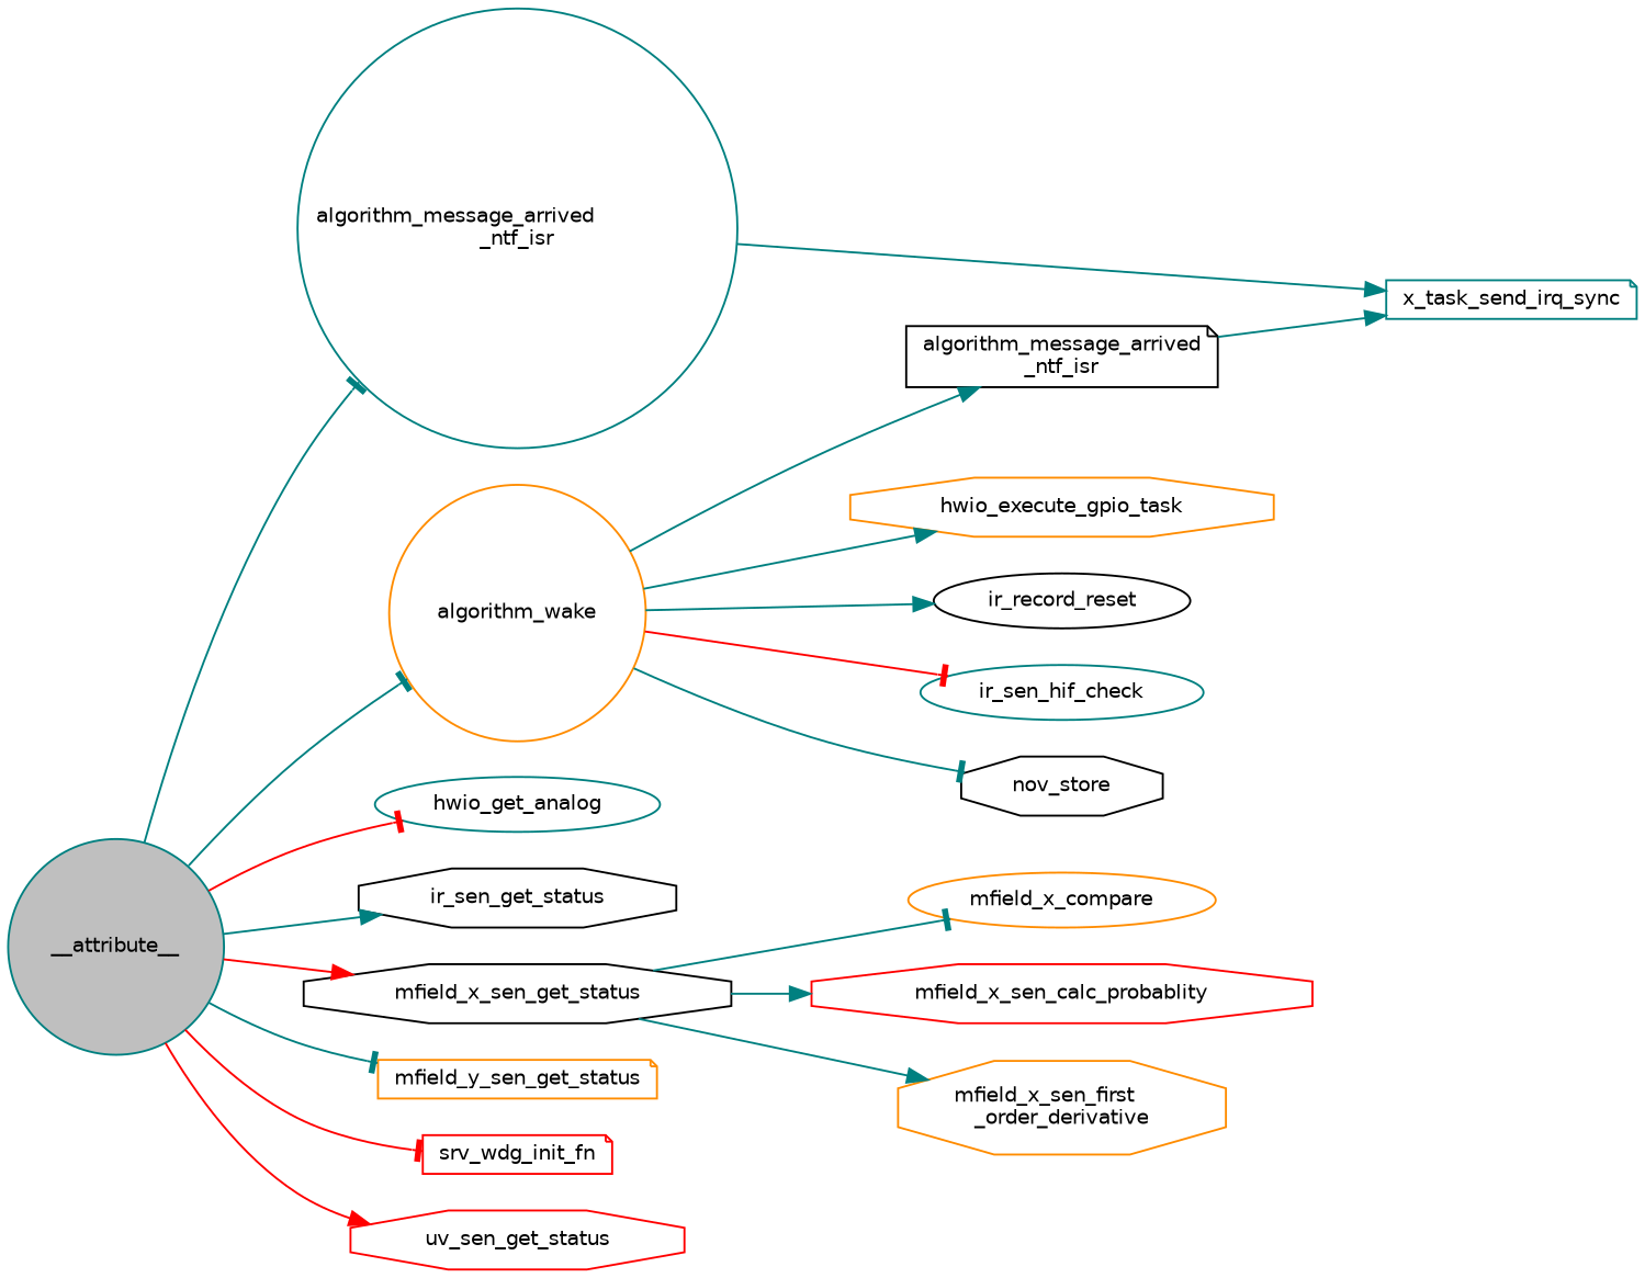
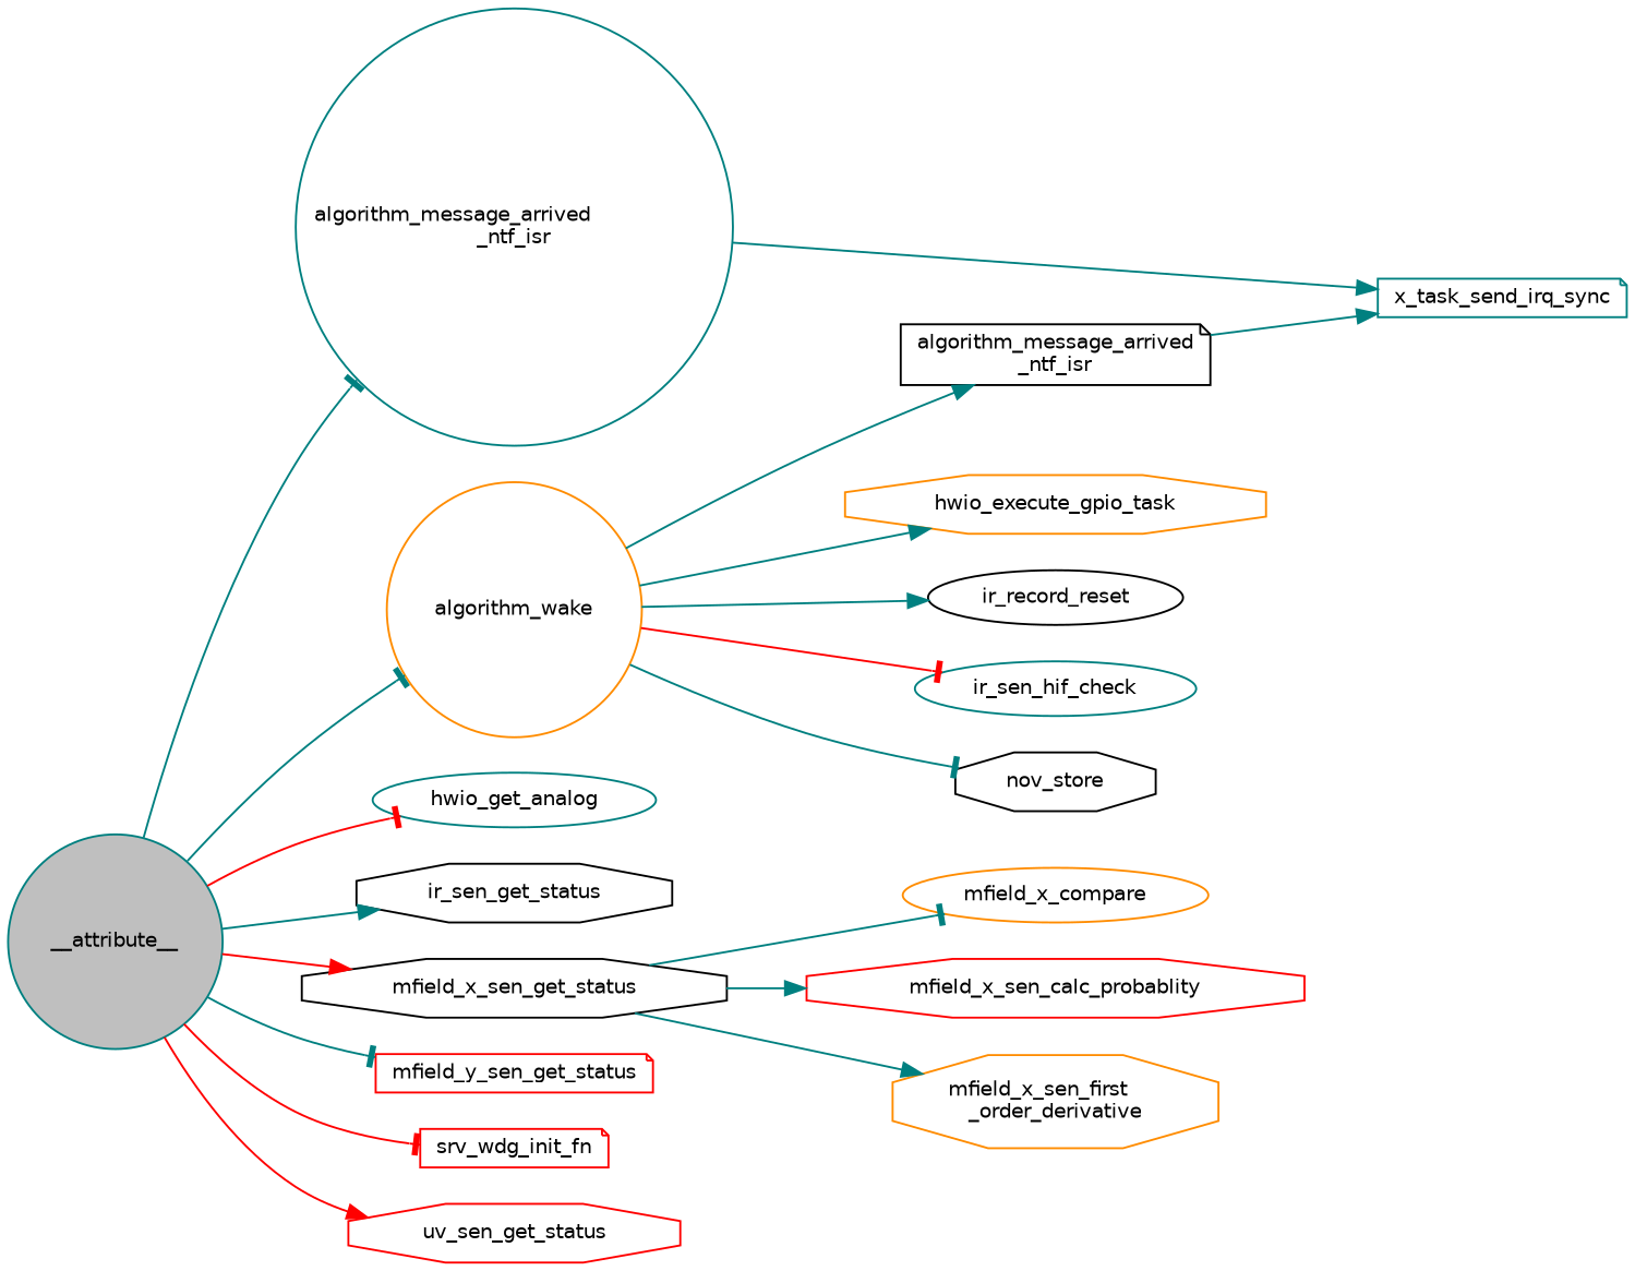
  digraph {
    rankdir=LR
    node [color=teal fillcolor=white fontname=Helvetica fontsize=10 shape=octagon style=filled]
    edge [arrowhead=normal color=teal fontname=Helvetica fontsize=10 labelfontname=Helvetica labelfontsize=10 style=solid]
    n1 [fillcolor=grey75 fontcolor=black height=0.2 label=__attribute__ shape=circle width=0.4]
    n2 [height=0.2 label="algorithm_message_arrived\l_ntf_isr" shape=circle width=0.4]
    n3 [color=darkorange height=0.2 label=algorithm_wake shape=circle width=0.4]
    n4 [height=0.2 label=hwio_get_analog shape=ellipse width=0.4]
    n5 [color=black height=0.2 label=ir_sen_get_status width=0.4]
    n6 [color=black height=0.2 label=mfield_x_sen_get_status width=0.4]
-   n7 [color=darkorange height=0.2 label=mfield_y_sen_get_status shape=note width=0.4]
+   n7 [color=red height=0.2 label=mfield_y_sen_get_status shape=note width=0.4]
    n8 [color=red height=0.2 label=srv_wdg_init_fn shape=note width=0.4]
    n9 [color=red height=0.2 label=uv_sen_get_status width=0.4]
    n10 [height=0.2 label=x_task_send_irq_sync shape=note width=0.4]
    n11 [color=black height=0.2 label="algorithm_message_arrived\l_ntf_isr" shape=note width=0.4]
    n12 [color=darkorange height=0.2 label=hwio_execute_gpio_task width=0.4]
    n13 [color=black height=0.2 label=ir_record_reset shape=ellipse width=0.4]
    n14 [height=0.2 label=ir_sen_hif_check shape=ellipse width=0.4]
    n15 [color=black height=0.2 label=nov_store width=0.4]
    n16 [color=darkorange height=0.2 label=mfield_x_compare shape=ellipse width=0.4]
    n17 [color=red height=0.2 label=mfield_x_sen_calc_probablity width=0.4]
    n18 [color=darkorange height=0.2 label="mfield_x_sen_first\l_order_derivative" width=0.4]
    n1 -> n2 [arrowhead=tee]
    n1 -> n3 [arrowhead=tee]
    n1 -> n4 [arrowhead=tee color=red]
    n1 -> n5
    n1 -> n6 [color=red]
    n1 -> n7 [arrowhead=tee]
    n1 -> n8 [arrowhead=tee color=red]
    n1 -> n9 [color=red]
    n2 -> n10
    n3 -> n11
    n3 -> n12
    n3 -> n13
    n3 -> n14 [arrowhead=tee color=red]
    n3 -> n15 [arrowhead=tee]
    n6 -> n16 [arrowhead=tee]
    n6 -> n17
    n6 -> n18
    n11 -> n10
  }
